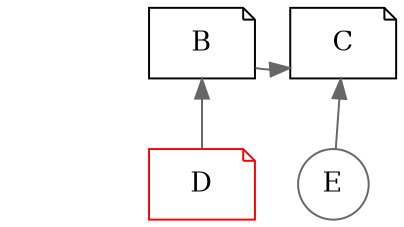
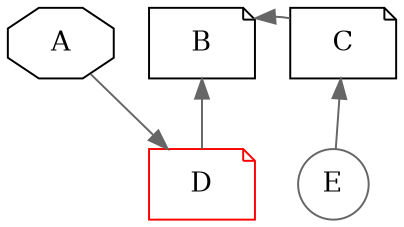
  digraph {
    node [color=black shape=note]
    edge [color=gray40]
+   A [shape=octagon]
    B
    C
    D [color=red]
    E [color=gray40 shape=circle]
    subgraph sub_1 {
      rank=same
+     A
      B
      C
    }
    subgraph sub_2 {
      rank=same
      D
      E
    }
-   B -> C
+   A -> D
+   C -> B
    D -> B
    D -> E [style=invis color=""]
    E -> C
  }
